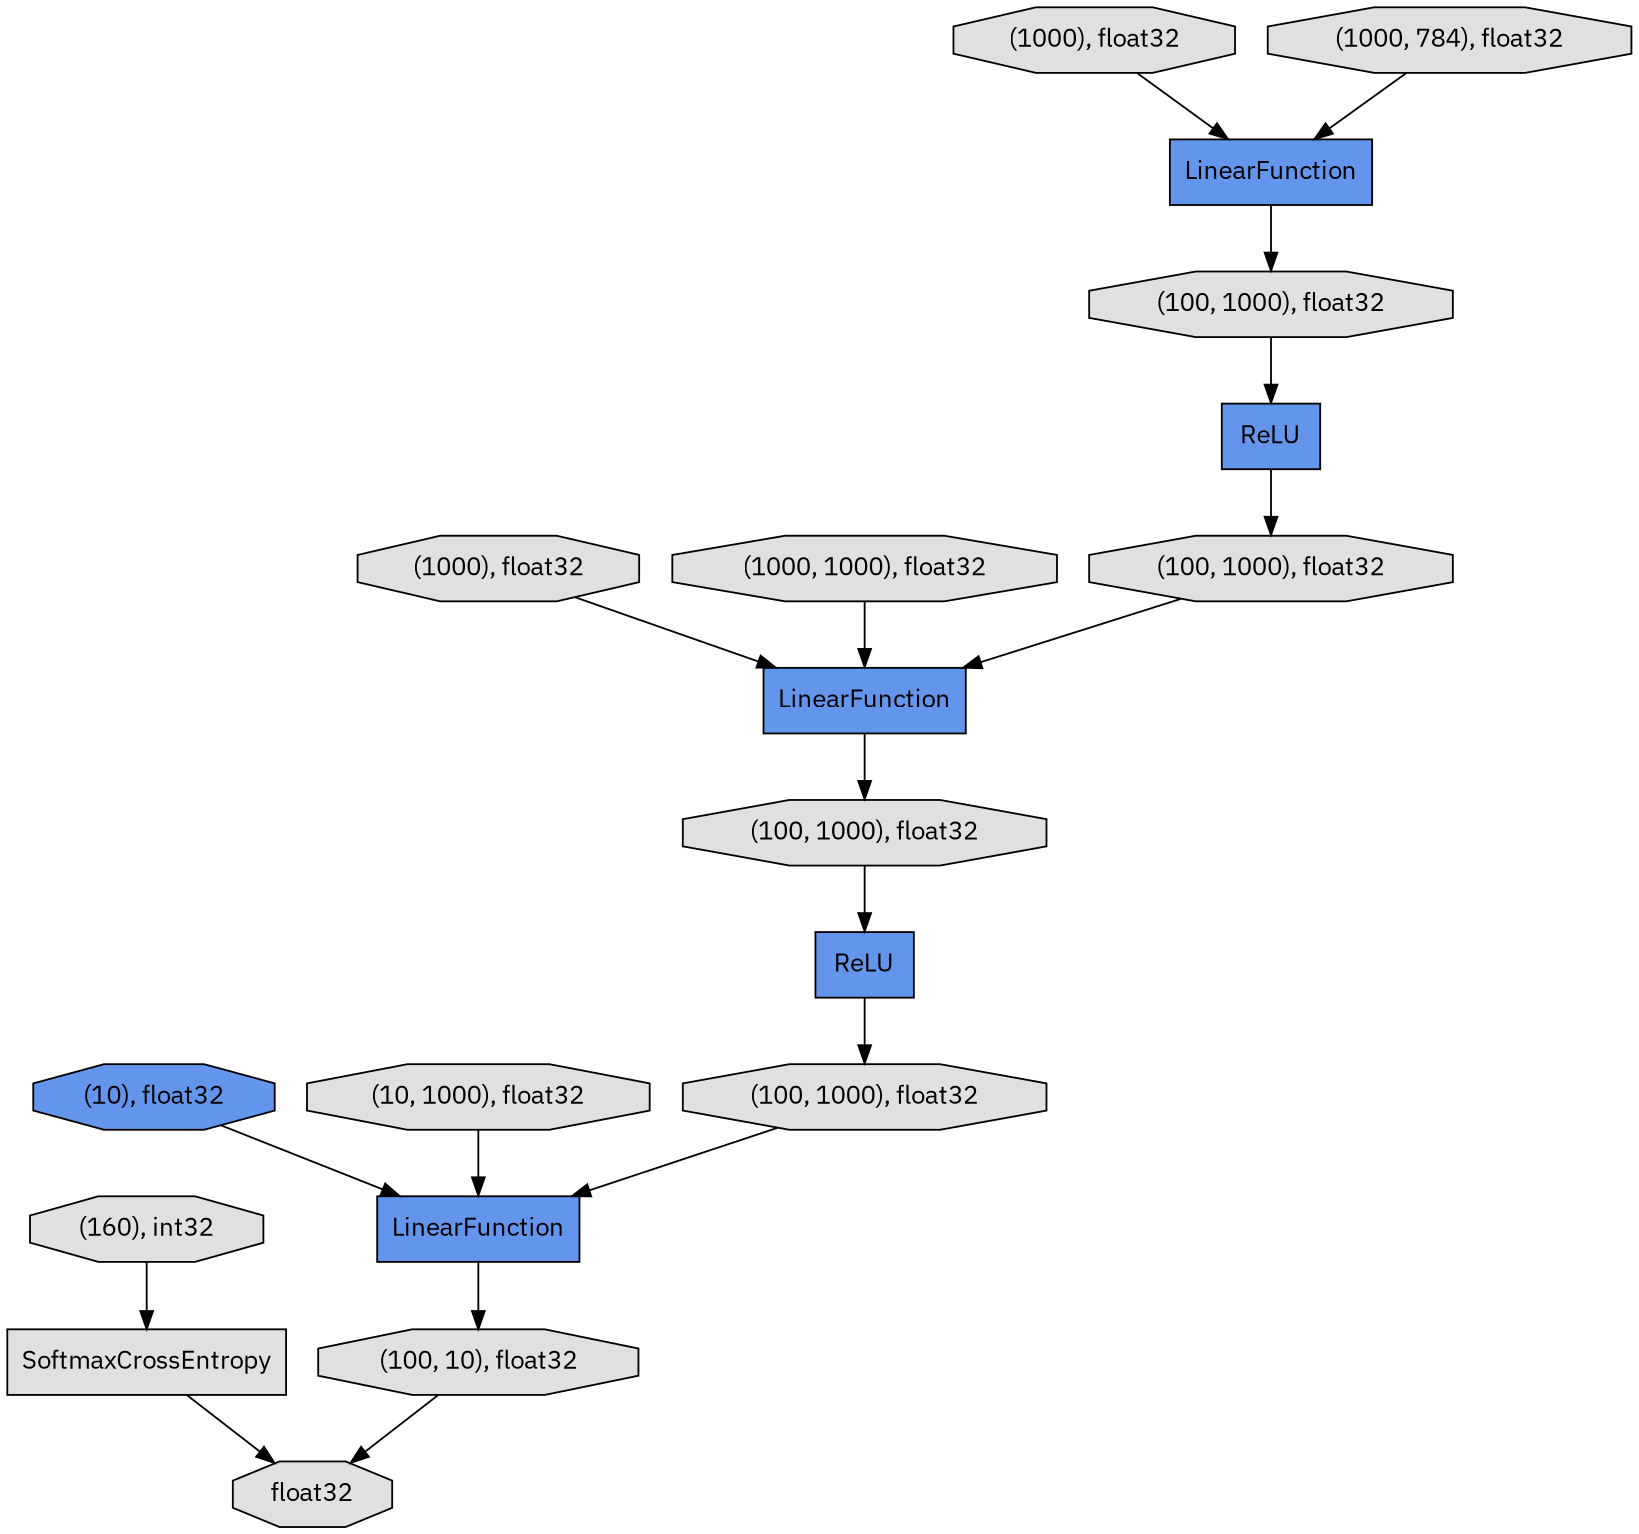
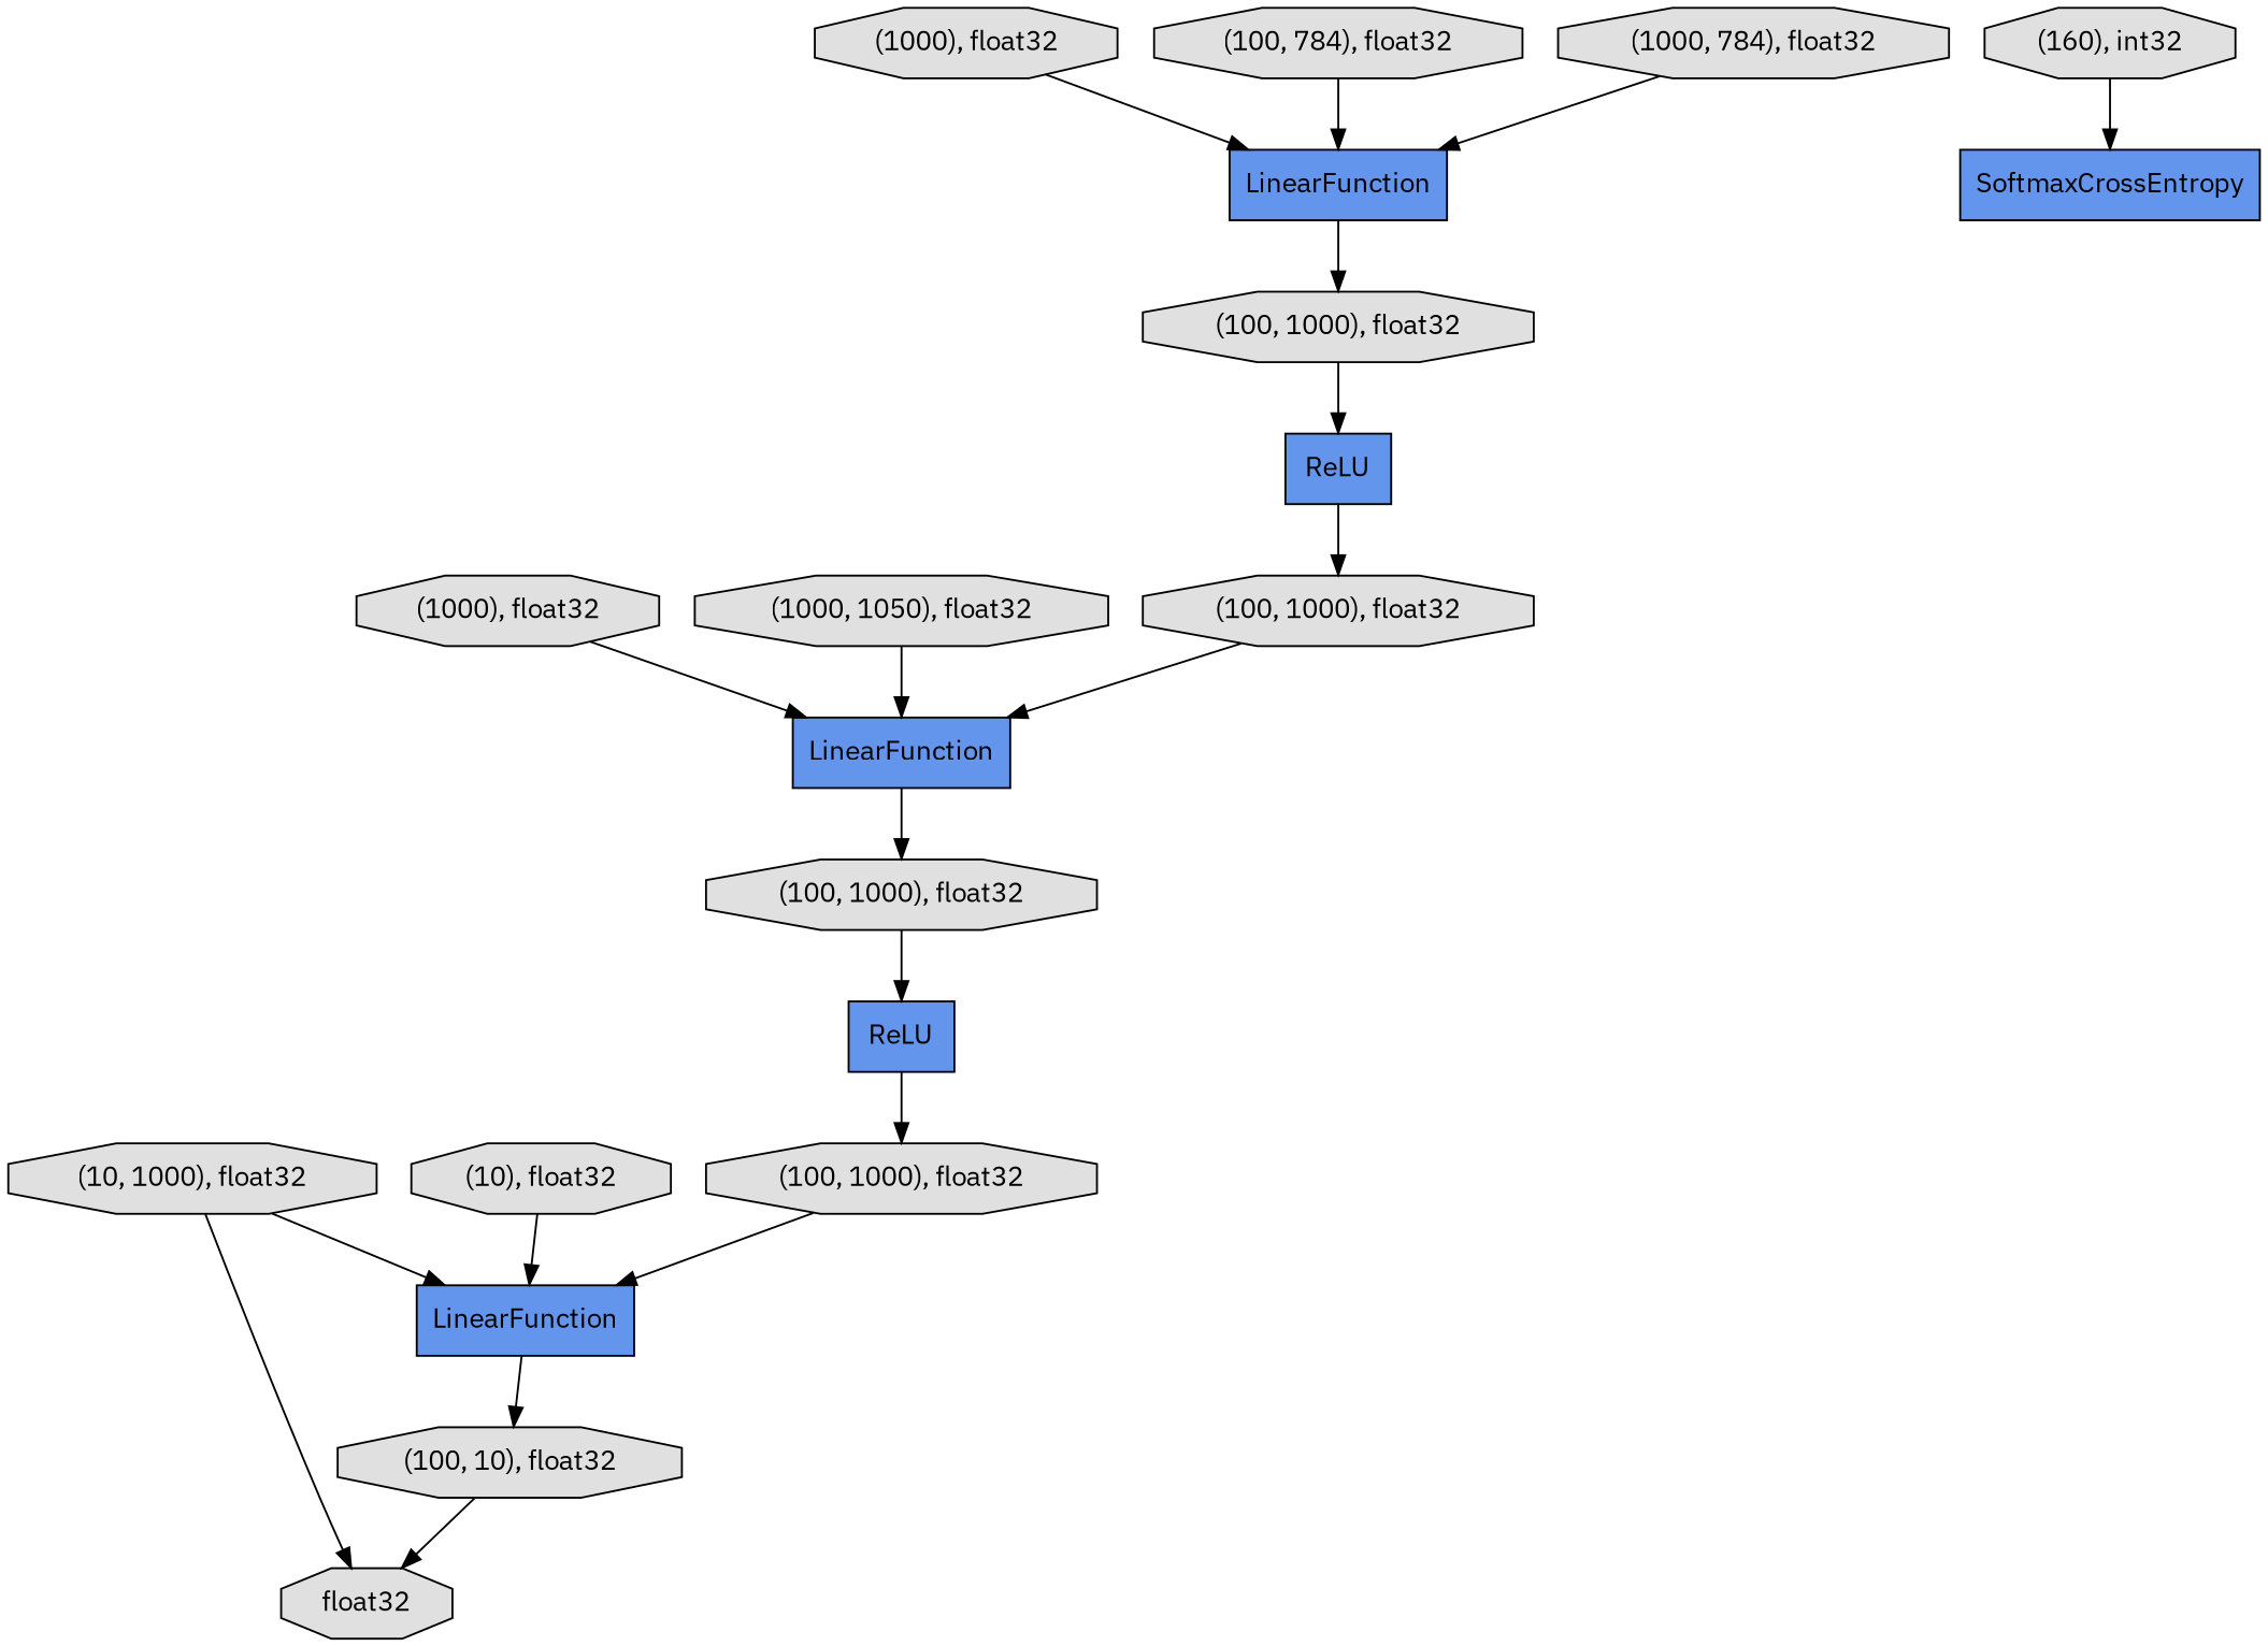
  digraph {
    fontname="IBM Plex Sans"
    rankdir=TB
    node [fillcolor="#E0E0E0" fontname="IBM Plex Sans" shape=octagon style=filled]
    edge [fontname="IBM Plex Sans"]
    n1 [label="(100, 1000), float32"]
    n2 [fillcolor="#6495ED" label=ReLU shape=record]
    n3 [label="(100, 1000), float32"]
    n4 [label=float32]
    n5 [label="(1000), float32"]
    n6 [fillcolor="#6495ED" label=LinearFunction shape=record]
    n7 [label="(100, 10), float32"]
-   n8 [label=SoftmaxCrossEntropy shape=record]
-   n9 [fillcolor="#6495ED" label="(10), float32"]
+   n8 [fillcolor="#6495ED" label=SoftmaxCrossEntropy shape=record]
+   n9 [label="(10), float32"]
    n10 [fillcolor="#6495ED" label=LinearFunction shape=record]
    n11 [label="(10, 1000), float32"]
    n12 [label="(100, 1000), float32"]
    n13 [fillcolor="#6495ED" label=ReLU shape=record]
    n14 [label="(100, 1000), float32"]
+   n15 [label="(100, 784), float32"]
    n16 [fillcolor="#6495ED" label=LinearFunction shape=record]
    n17 [label="(1000), float32"]
    n18 [label="(1000, 784), float32"]
-   n19 [label="(1000, 1000), float32"]
+   n19 [label="(1000, 1050), float32"]
    n20 [label="(160), int32"]
    n1 -> n2
    n2 -> n3
    n3 -> n16
    n5 -> n6
    n6 -> n1
    n7 -> n4
-   n8 -> n4
+   n11 -> n4
    n9 -> n10
    n10 -> n7
    n11 -> n10
    n12 -> n13
    n13 -> n14
    n14 -> n10
+   n15 -> n6
    n16 -> n12
    n17 -> n16
    n18 -> n6
    n19 -> n16
    n20 -> n8
  }
